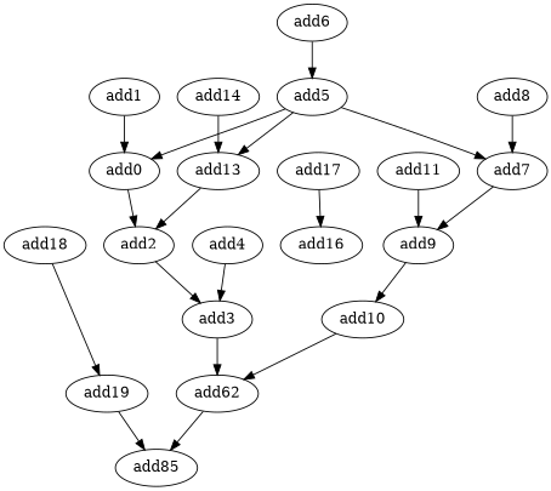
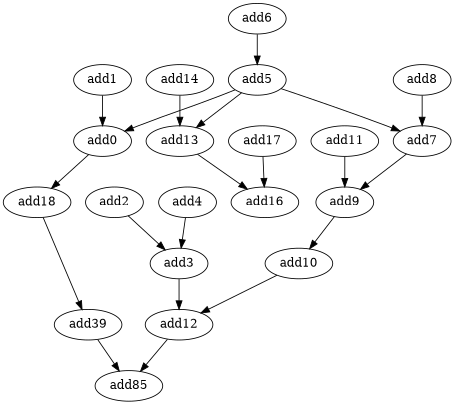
  digraph {
    node [opcode=add]
    add0
    add2
    add3
    add1
-   add12 [label=add62]
+   add12
    n6 [label=add85]
    add4
    add5
    add7
    add13
    add9
    add16
    add6
    add10
    add8
    add11
    add14
    add18
-   add19
+   add19 [label=add39]
    add17
-   add0 -> add2
+   add0 -> add18
    add2 -> add3
    add3 -> add12
    add1 -> add0
    add12 -> n6
    add4 -> add3
    add5 -> add0
    add5 -> add7
    add5 -> add13
    add7 -> add9
-   add13 -> add2
+   add13 -> add16
    add9 -> add10
    add6 -> add5
    add10 -> add12
    add8 -> add7
    add11 -> add9
    add14 -> add13
    add18 -> add19
    add19 -> n6
    add17 -> add16
  }
